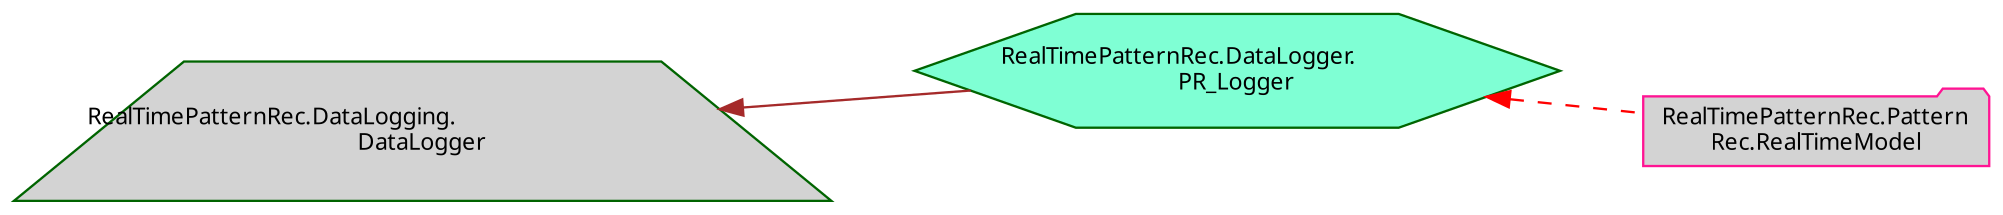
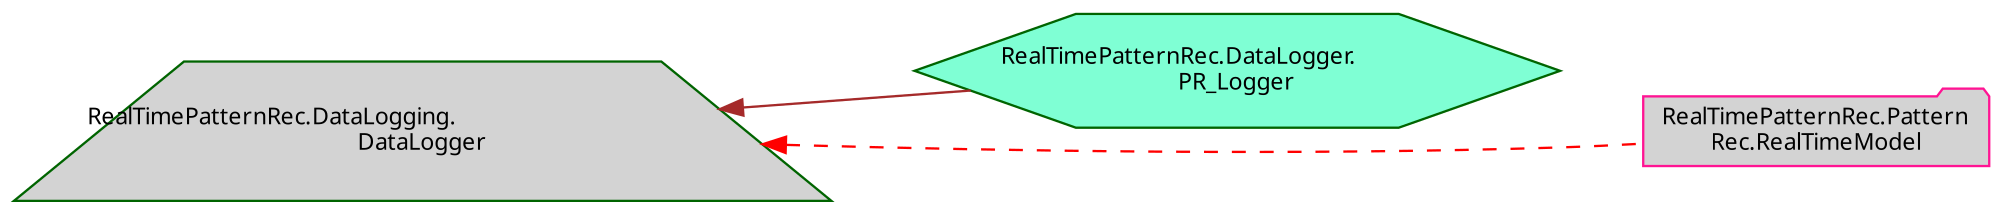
  digraph {
    fontname="Noto Sans"
    rankdir=LR
    node [color=darkgreen fillcolor=lightgrey fontname="Noto Sans" fontsize=10 style=filled]
    edge [dir=back fontname="Noto Sans" fontsize=10 labelfontname=Helvetica labelfontsize=10]
    n1 [fontcolor=black height=0.2 label="RealTimePatternRec.DataLogging.\lDataLogger" shape=trapezium width=0.4]
    n2 [fillcolor=aquamarine height=0.2 label="RealTimePatternRec.DataLogger.\lPR_Logger" shape=hexagon width=0.4]
    n3 [color=deeppink height=0.2 label="RealTimePatternRec.Pattern\lRec.RealTimeModel" shape=folder width=0.4]
    n1 -> n2 [color=brown style=solid]
-   n2 -> n3 [color=red style=dashed]
+   n1 -> n3 [color=red style=dashed]
  }
